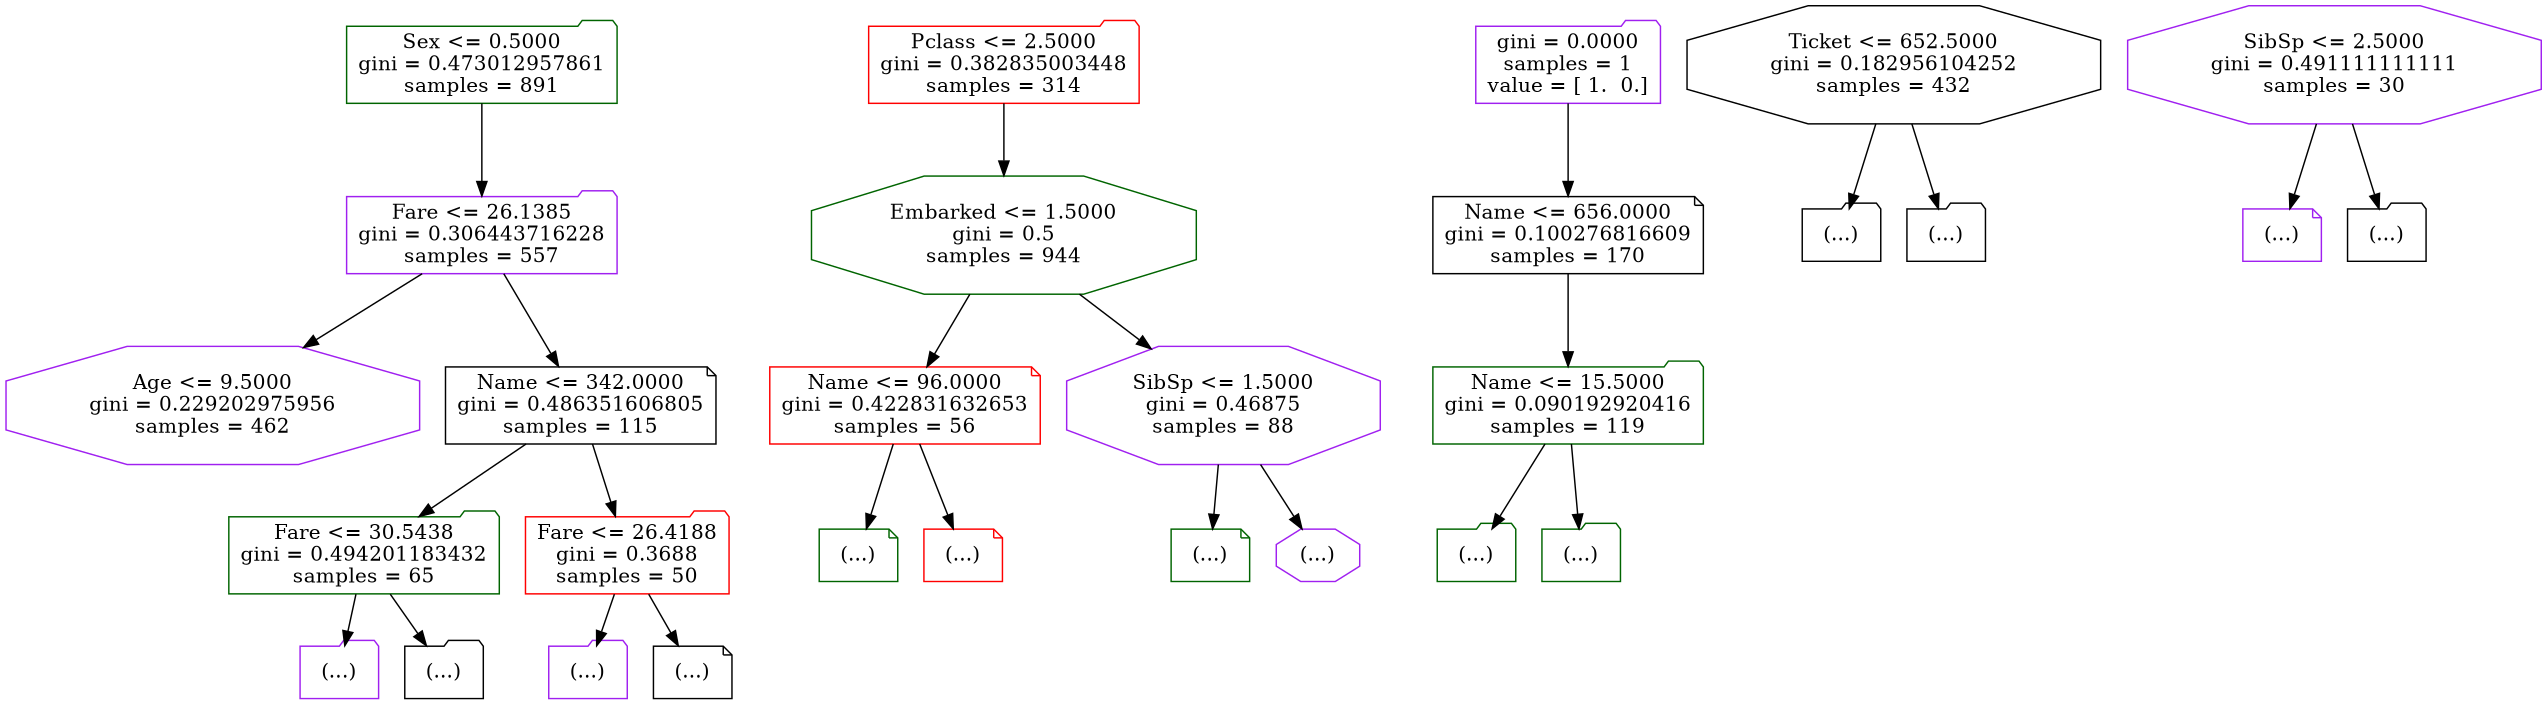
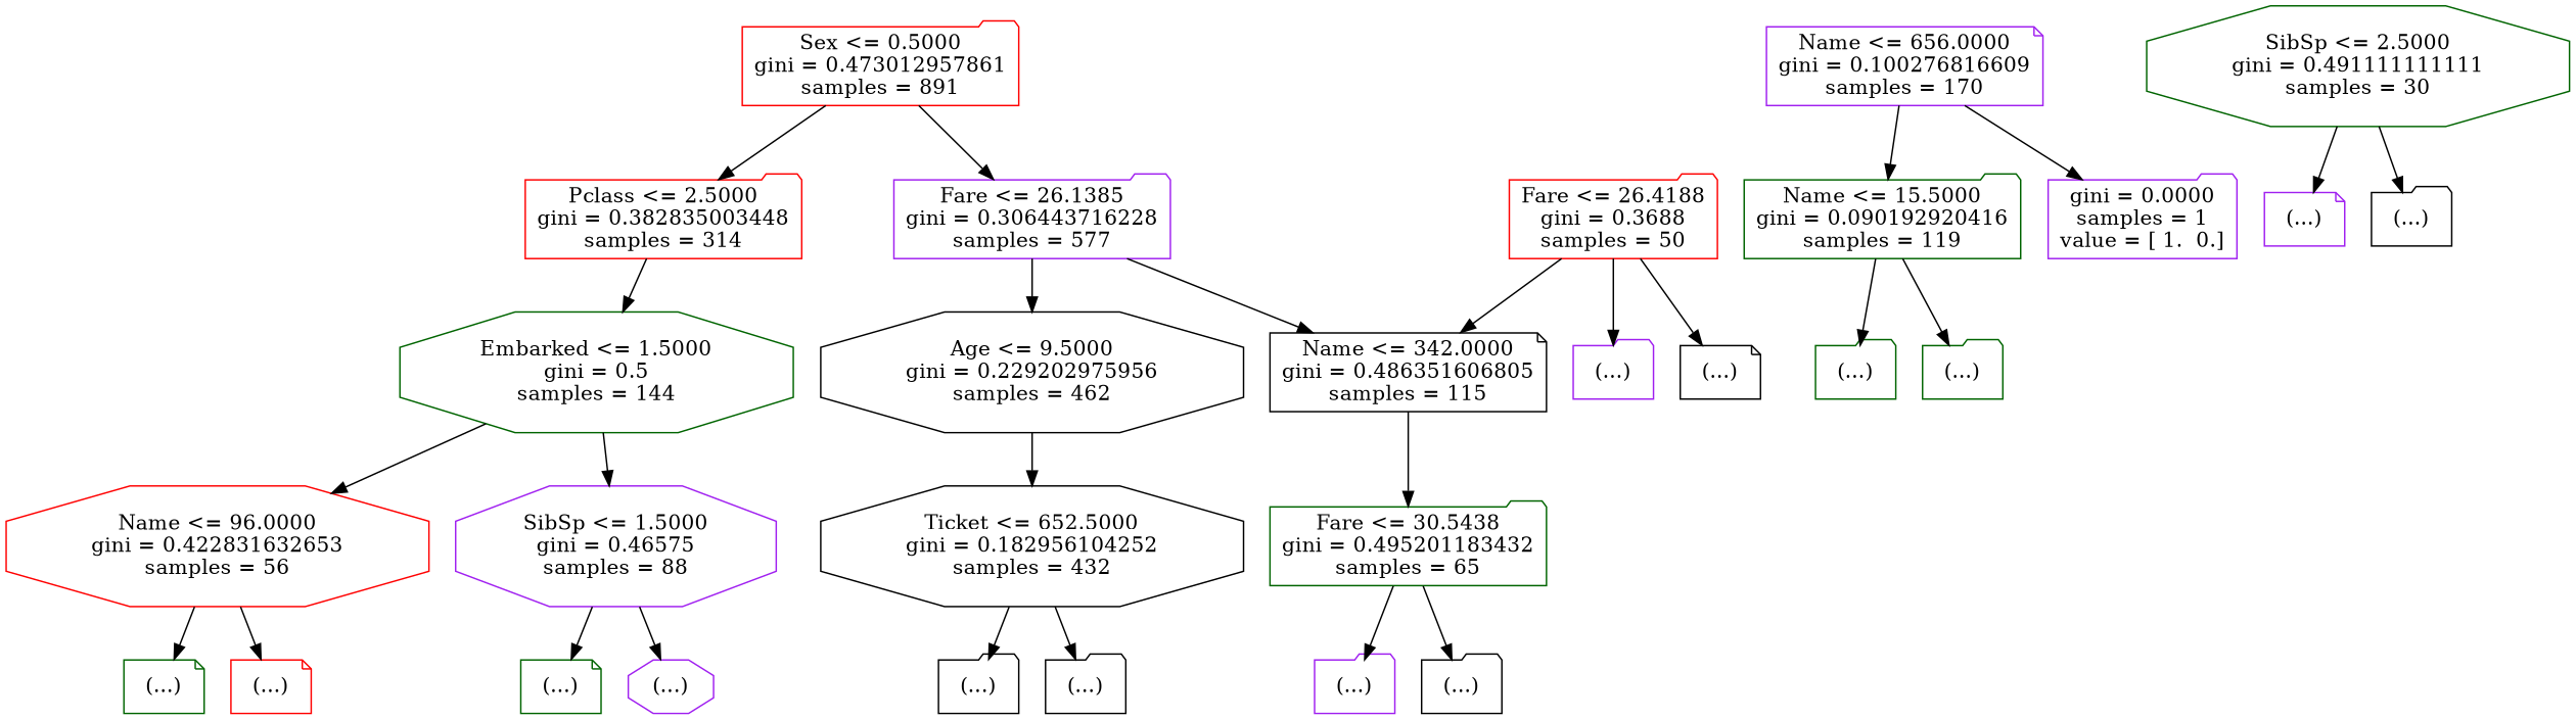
  digraph {
    node [color=darkgreen shape=folder]
-   n1 [label="Sex <= 0.5000\ngini = 0.473012957861\nsamples = 891"]
+   n1 [color=red label="Sex <= 0.5000\ngini = 0.473012957861\nsamples = 891"]
    n2 [color=red label="Pclass <= 2.5000\ngini = 0.382835003448\nsamples = 314"]
-   n3 [color=purple label="Fare <= 26.1385\ngini = 0.306443716228\nsamples = 557"]
-   n4 [label="Embarked <= 1.5000\ngini = 0.5\nsamples = 944" shape=octagon]
-   n5 [color=purple label="Age <= 9.5000\ngini = 0.229202975956\nsamples = 462" shape=octagon]
+   n3 [color=purple label="Fare <= 26.1385\ngini = 0.306443716228\nsamples = 577"]
+   n4 [label="Embarked <= 1.5000\ngini = 0.5\nsamples = 144" shape=octagon]
+   n5 [color=black label="Age <= 9.5000\ngini = 0.229202975956\nsamples = 462" shape=octagon]
    n6 [color=black label="Name <= 342.0000\ngini = 0.486351606805\nsamples = 115" shape=note]
-   n7 [color=black label="Name <= 656.0000\ngini = 0.100276816609\nsamples = 170" shape=note]
+   n7 [color=purple label="Name <= 656.0000\ngini = 0.100276816609\nsamples = 170" shape=note]
    n8 [label="Name <= 15.5000\ngini = 0.090192920416\nsamples = 119"]
    n9 [color=purple label="gini = 0.0000\nsamples = 1\nvalue = [ 1.  0.]"]
-   n10 [color=red label="Name <= 96.0000\ngini = 0.422831632653\nsamples = 56" shape=note]
-   n11 [color=purple label="SibSp <= 1.5000\ngini = 0.46875\nsamples = 88" shape=octagon]
+   n10 [color=red label="Name <= 96.0000\ngini = 0.422831632653\nsamples = 56" shape=octagon]
+   n11 [color=purple label="SibSp <= 1.5000\ngini = 0.46575\nsamples = 88" shape=octagon]
    n12 [label="(...)"]
    n13 [label="(...)"]
    n14 [label="(...)" shape=note]
    n15 [color=red label="(...)" shape=note]
    n16 [label="(...)" shape=note]
    n17 [color=purple label="(...)" shape=octagon]
    n18 [color=black label="Ticket <= 652.5000\ngini = 0.182956104252\nsamples = 432" shape=octagon]
-   n19 [label="Fare <= 30.5438\ngini = 0.494201183432\nsamples = 65"]
+   n19 [label="Fare <= 30.5438\ngini = 0.495201183432\nsamples = 65"]
    n20 [color=red label="Fare <= 26.4188\ngini = 0.3688\nsamples = 50"]
-   n21 [color=purple label="SibSp <= 2.5000\ngini = 0.491111111111\nsamples = 30" shape=octagon]
+   n21 [label="SibSp <= 2.5000\ngini = 0.491111111111\nsamples = 30" shape=octagon]
    n22 [color=purple label="(...)" shape=note]
    n23 [color=black label="(...)"]
    n24 [color=black label="(...)"]
    n25 [color=black label="(...)"]
    n26 [color=purple label="(...)"]
    n27 [color=black label="(...)"]
    n28 [color=purple label="(...)"]
    n29 [color=black label="(...)" shape=note]
+   n1 -> n2
    n1 -> n3
    n2 -> n4
    n3 -> n5
    n3 -> n6
    n4 -> n10
    n4 -> n11
+   n5 -> n18
    n6 -> n19
-   n6 -> n20
+   n20 -> n6
    n7 -> n8
-   n9 -> n7
+   n7 -> n9
    n8 -> n12
    n8 -> n13
    n10 -> n14
    n10 -> n15
    n11 -> n16
    n11 -> n17
    n18 -> n24
    n18 -> n25
    n19 -> n26
    n19 -> n27
    n20 -> n28
    n20 -> n29
    n21 -> n22
    n21 -> n23
  }
